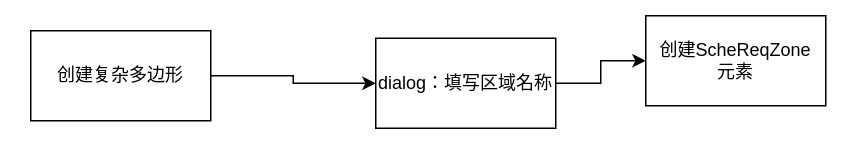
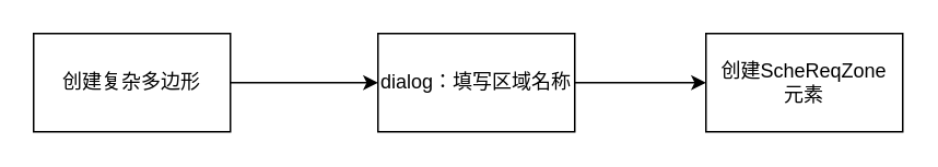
  <mxCell id="0" />
  <mxCell id="1" parent="0" />
  <mxCell id="2" value="" style="edgeStyle=orthogonalEdgeStyle;rounded=0;orthogonalLoop=1;jettySize=auto;html=1;" edge="1" parent="1" source="3" target="5"><mxGeometry relative="1" as="geometry" /></mxCell>
  <mxCell id="3" value="创建复杂多边形" style="whiteSpace=wrap;html=1;" vertex="1" parent="1"><mxGeometry x="20" y="20" width="120" height="60" as="geometry" /></mxCell>
  <mxCell id="4" value="" style="edgeStyle=orthogonalEdgeStyle;rounded=0;orthogonalLoop=1;jettySize=auto;html=1;" edge="1" parent="1" source="5" target="6"><mxGeometry relative="1" as="geometry" /></mxCell>
- <mxCell id="5" value="dialog：填写区域名称" style="whiteSpace=wrap;html=1;" vertex="1" parent="1"><mxGeometry x="250" y="25" width="120" height="60" as="geometry" /></mxCell>
- <mxCell id="6" value="创建ScheReqZone&lt;br&gt;元素" style="whiteSpace=wrap;html=1;" vertex="1" parent="1"><mxGeometry x="430" y="10" width="120" height="60" as="geometry" /></mxCell>
+ <mxCell id="5" value="dialog：填写区域名称" style="whiteSpace=wrap;html=1;" vertex="1" parent="1"><mxGeometry x="230" y="20" width="120" height="60" as="geometry" /></mxCell>
+ <mxCell id="6" value="创建ScheReqZone&lt;br&gt;元素" style="whiteSpace=wrap;html=1;" vertex="1" parent="1"><mxGeometry x="430" y="20" width="120" height="60" as="geometry" /></mxCell>
